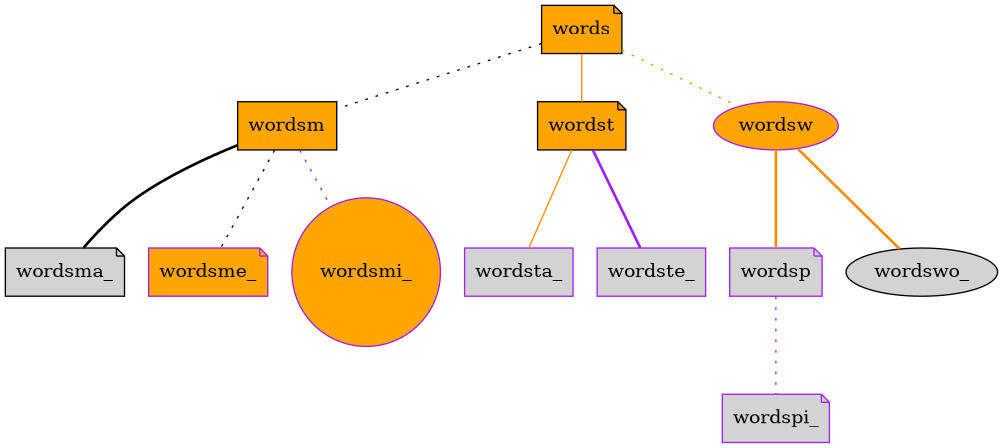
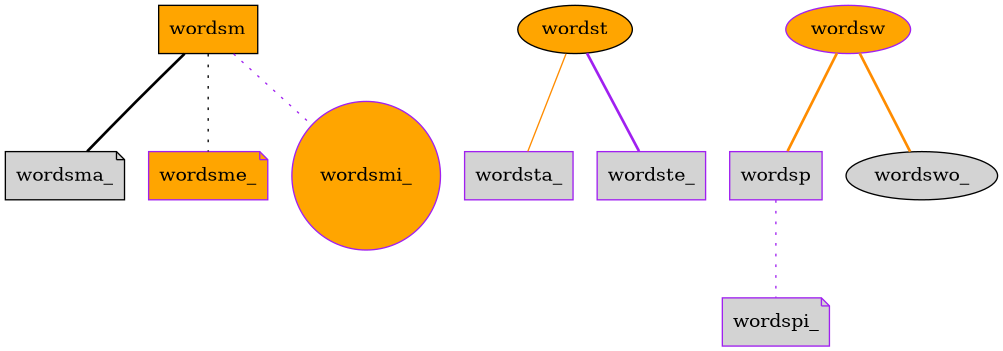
  graph {
    node [color=purple fillcolor=orange shape=note style=filled]
    edge [color=darkorange style=dotted]
-   n1 [color=black label=words]
    n2 [color=black label=wordsm shape=box]
-   n3 [color=black label=wordst]
+   n3 [color=black label=wordst shape=ellipse]
    n4 [label=wordsw shape=ellipse]
    wordsma_ [color=black fillcolor=lightgrey]
    wordsme_
    wordsmi_ [shape=circle]
-   n8 [fillcolor=lightgrey label=wordsp]
+   n8 [fillcolor=lightgrey label=wordsp shape=box]
    wordspi_ [fillcolor=lightgrey]
    wordsta_ [fillcolor=lightgrey shape=box]
    wordste_ [fillcolor=lightgrey shape=box]
    wordswo_ [color=black fillcolor=lightgrey shape=ellipse]
-   n1 -- n2 [color=black]
-   n1 -- n3 [style=solid]
-   n1 -- n4
    n2 -- wordsma_ [color=black style=bold]
    n2 -- wordsme_ [color=black]
    n2 -- wordsmi_ [color=purple]
    n3 -- wordsta_ [style=solid]
    n3 -- wordste_ [color=purple style=bold]
    n4 -- n8 [style=bold]
    n4 -- wordswo_ [style=bold]
    n8 -- wordspi_ [color=purple]
  }
